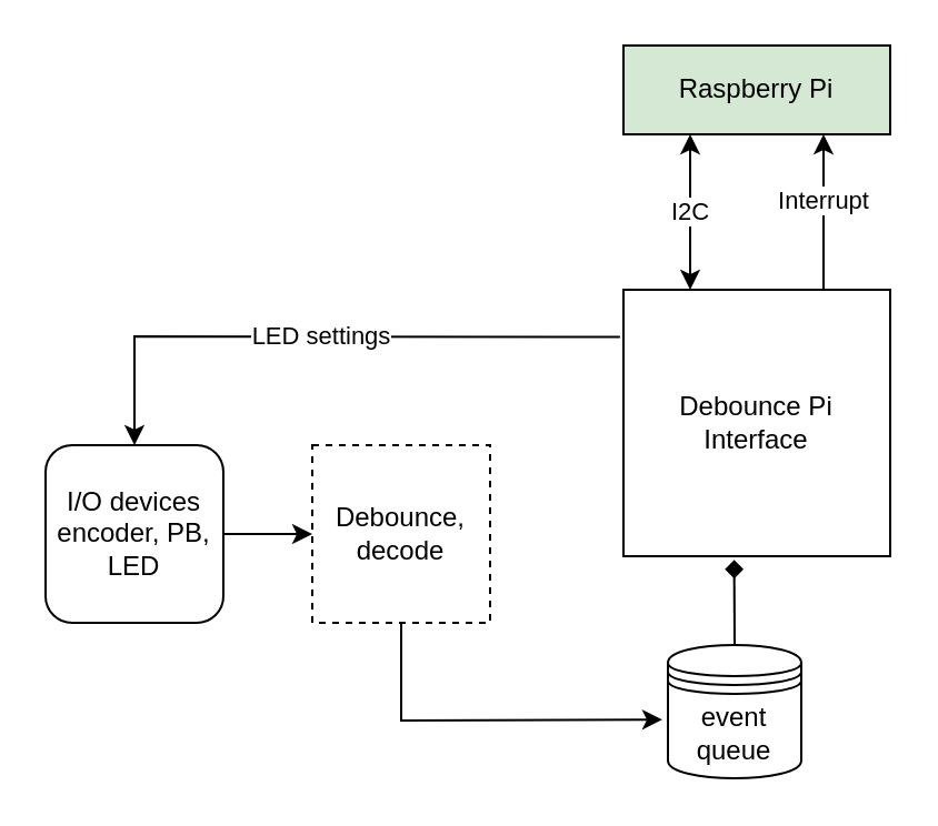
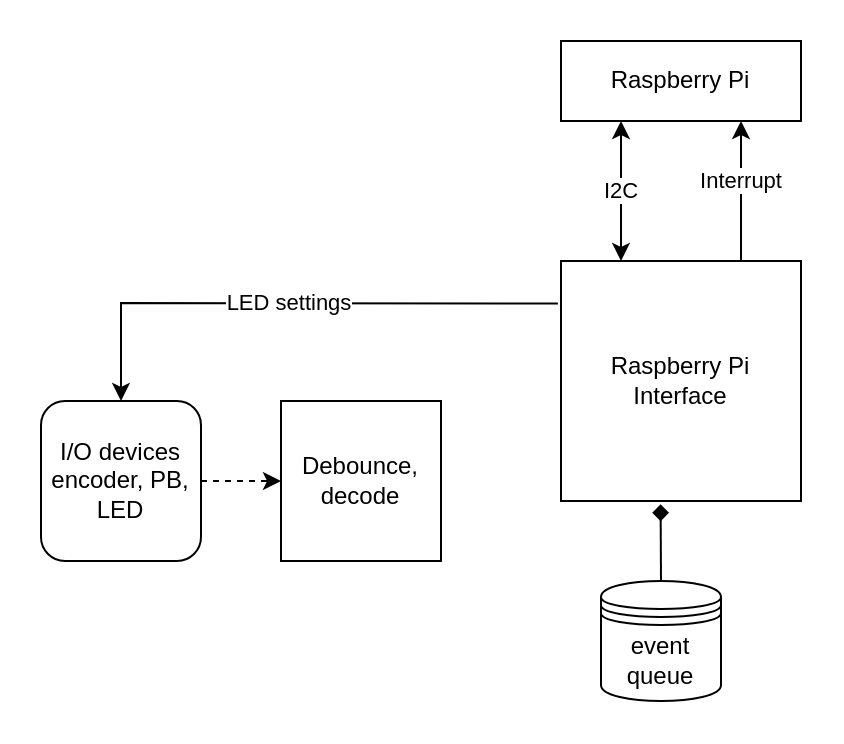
  <mxCell id="0" />
  <mxCell id="1" parent="0" />
  <mxCell id="2" value="I/O devices&lt;br&gt;encoder, PB, LED" style="whiteSpace=wrap;html=1;aspect=fixed;rounded=1;" vertex="1" parent="1"><mxGeometry x="20" y="200" width="80" height="80" as="geometry" /></mxCell>
- <mxCell id="3" value="Debounce, decode" style="whiteSpace=wrap;html=1;aspect=fixed;dashed=1;" vertex="1" parent="1"><mxGeometry x="140" y="200" width="80" height="80" as="geometry" /></mxCell>
+ <mxCell id="3" value="Debounce, decode" style="whiteSpace=wrap;html=1;aspect=fixed;" vertex="1" parent="1"><mxGeometry x="140" y="200" width="80" height="80" as="geometry" /></mxCell>
  <mxCell id="4" value="event queue" style="shape=datastore;whiteSpace=wrap;html=1;" vertex="1" parent="1"><mxGeometry x="300" y="290" width="60" height="60" as="geometry" /></mxCell>
- <mxCell id="5" value="Debounce Pi Interface" style="whiteSpace=wrap;html=1;aspect=fixed;" vertex="1" parent="1"><mxGeometry x="280" y="130" width="120" height="120" as="geometry" /></mxCell>
+ <mxCell id="5" value="Raspberry Pi Interface" style="whiteSpace=wrap;html=1;aspect=fixed;" vertex="1" parent="1"><mxGeometry x="280" y="130" width="120" height="120" as="geometry" /></mxCell>
  <mxCell id="6" value="Interrupt" style="endArrow=classic;html=1;rounded=0;exitX=0.75;exitY=0;exitDx=0;exitDy=0;" edge="1" parent="1" source="5"><mxGeometry x="0.143" width="50" height="50" relative="1" as="geometry"><mxPoint x="210" y="150" as="sourcePoint" /><mxPoint x="370" y="60" as="targetPoint" /><mxPoint as="offset" /></mxGeometry></mxCell>
  <mxCell id="7" value="I2C" style="endArrow=classic;startArrow=classic;html=1;rounded=0;" edge="1" parent="1"><mxGeometry width="50" height="50" relative="1" as="geometry"><mxPoint x="310" y="130" as="sourcePoint" /><mxPoint x="310" y="60" as="targetPoint" /></mxGeometry></mxCell>
- <mxCell id="8" value="" style="endArrow=classic;html=1;rounded=0;exitX=1;exitY=0.5;exitDx=0;exitDy=0;entryX=0;entryY=0.5;entryDx=0;entryDy=0;" edge="1" parent="1" source="2" target="3"><mxGeometry width="50" height="50" relative="1" as="geometry"><mxPoint x="210" y="150" as="sourcePoint" /><mxPoint x="260" y="100" as="targetPoint" /></mxGeometry></mxCell>
- <mxCell id="9" value="" style="endArrow=classic;html=1;rounded=0;exitX=0.5;exitY=1;exitDx=0;exitDy=0;entryX=-0.042;entryY=0.56;entryDx=0;entryDy=0;entryPerimeter=0;" edge="1" parent="1" source="3" target="4"><mxGeometry width="50" height="50" relative="1" as="geometry"><mxPoint x="210" y="150" as="sourcePoint" /><mxPoint x="260" y="100" as="targetPoint" /><Array as="points"><mxPoint x="180" y="324" /></Array></mxGeometry></mxCell>
+ <mxCell id="8" value="" style="endArrow=classic;html=1;rounded=0;exitX=1;exitY=0.5;exitDx=0;exitDy=0;entryX=0;entryY=0.5;entryDx=0;entryDy=0;dashed=1;" edge="1" parent="1" source="2" target="3"><mxGeometry width="50" height="50" relative="1" as="geometry"><mxPoint x="210" y="150" as="sourcePoint" /><mxPoint x="260" y="100" as="targetPoint" /></mxGeometry></mxCell>
  <mxCell id="10" value="" style="endArrow=diamond;html=1;rounded=0;exitX=0.5;exitY=0;exitDx=0;exitDy=0;entryX=0.415;entryY=1.014;entryDx=0;entryDy=0;entryPerimeter=0;" edge="1" parent="1" source="4" target="5"><mxGeometry width="50" height="50" relative="1" as="geometry"><mxPoint x="210" y="150" as="sourcePoint" /><mxPoint x="260" y="100" as="targetPoint" /></mxGeometry></mxCell>
  <mxCell id="11" value="LED settings" style="endArrow=classic;html=1;rounded=0;exitX=-0.013;exitY=0.177;exitDx=0;exitDy=0;exitPerimeter=0;entryX=0.5;entryY=0;entryDx=0;entryDy=0;" edge="1" parent="1" source="5" target="2"><mxGeometry width="50" height="50" relative="1" as="geometry"><mxPoint x="210" y="150" as="sourcePoint" /><mxPoint x="60" y="150" as="targetPoint" /><Array as="points"><mxPoint x="60" y="151" /></Array></mxGeometry></mxCell>
- <mxCell id="12" value="Raspberry Pi" style="rounded=0;whiteSpace=wrap;html=1;fillColor=#d5e8d4;" vertex="1" parent="1"><mxGeometry x="280" y="20" width="120" height="40" as="geometry" /></mxCell>
+ <mxCell id="12" value="Raspberry Pi" style="rounded=0;whiteSpace=wrap;html=1;" vertex="1" parent="1"><mxGeometry x="280" y="20" width="120" height="40" as="geometry" /></mxCell>
